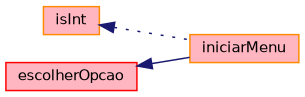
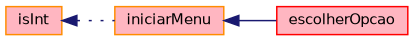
  digraph {
    rankdir=LR
    node [color=darkorange fillcolor=lightpink fontname=Helvetica fontsize=10 shape=record style=filled]
    edge [color=midnightblue dir=back fontname=Helvetica fontsize=10 labelfontname=Helvetica labelfontsize=10]
    n1 [fontcolor=black height=0.2 label=isInt width=0.4]
    n2 [height=0.2 label=iniciarMenu width=0.4]
    n3 [color=red height=0.2 label=escolherOpcao width=0.4]
    n1 -> n2 [style=dotted]
-   n3 -> n2 [style=solid]
+   n2 -> n3 [style=solid]
  }
